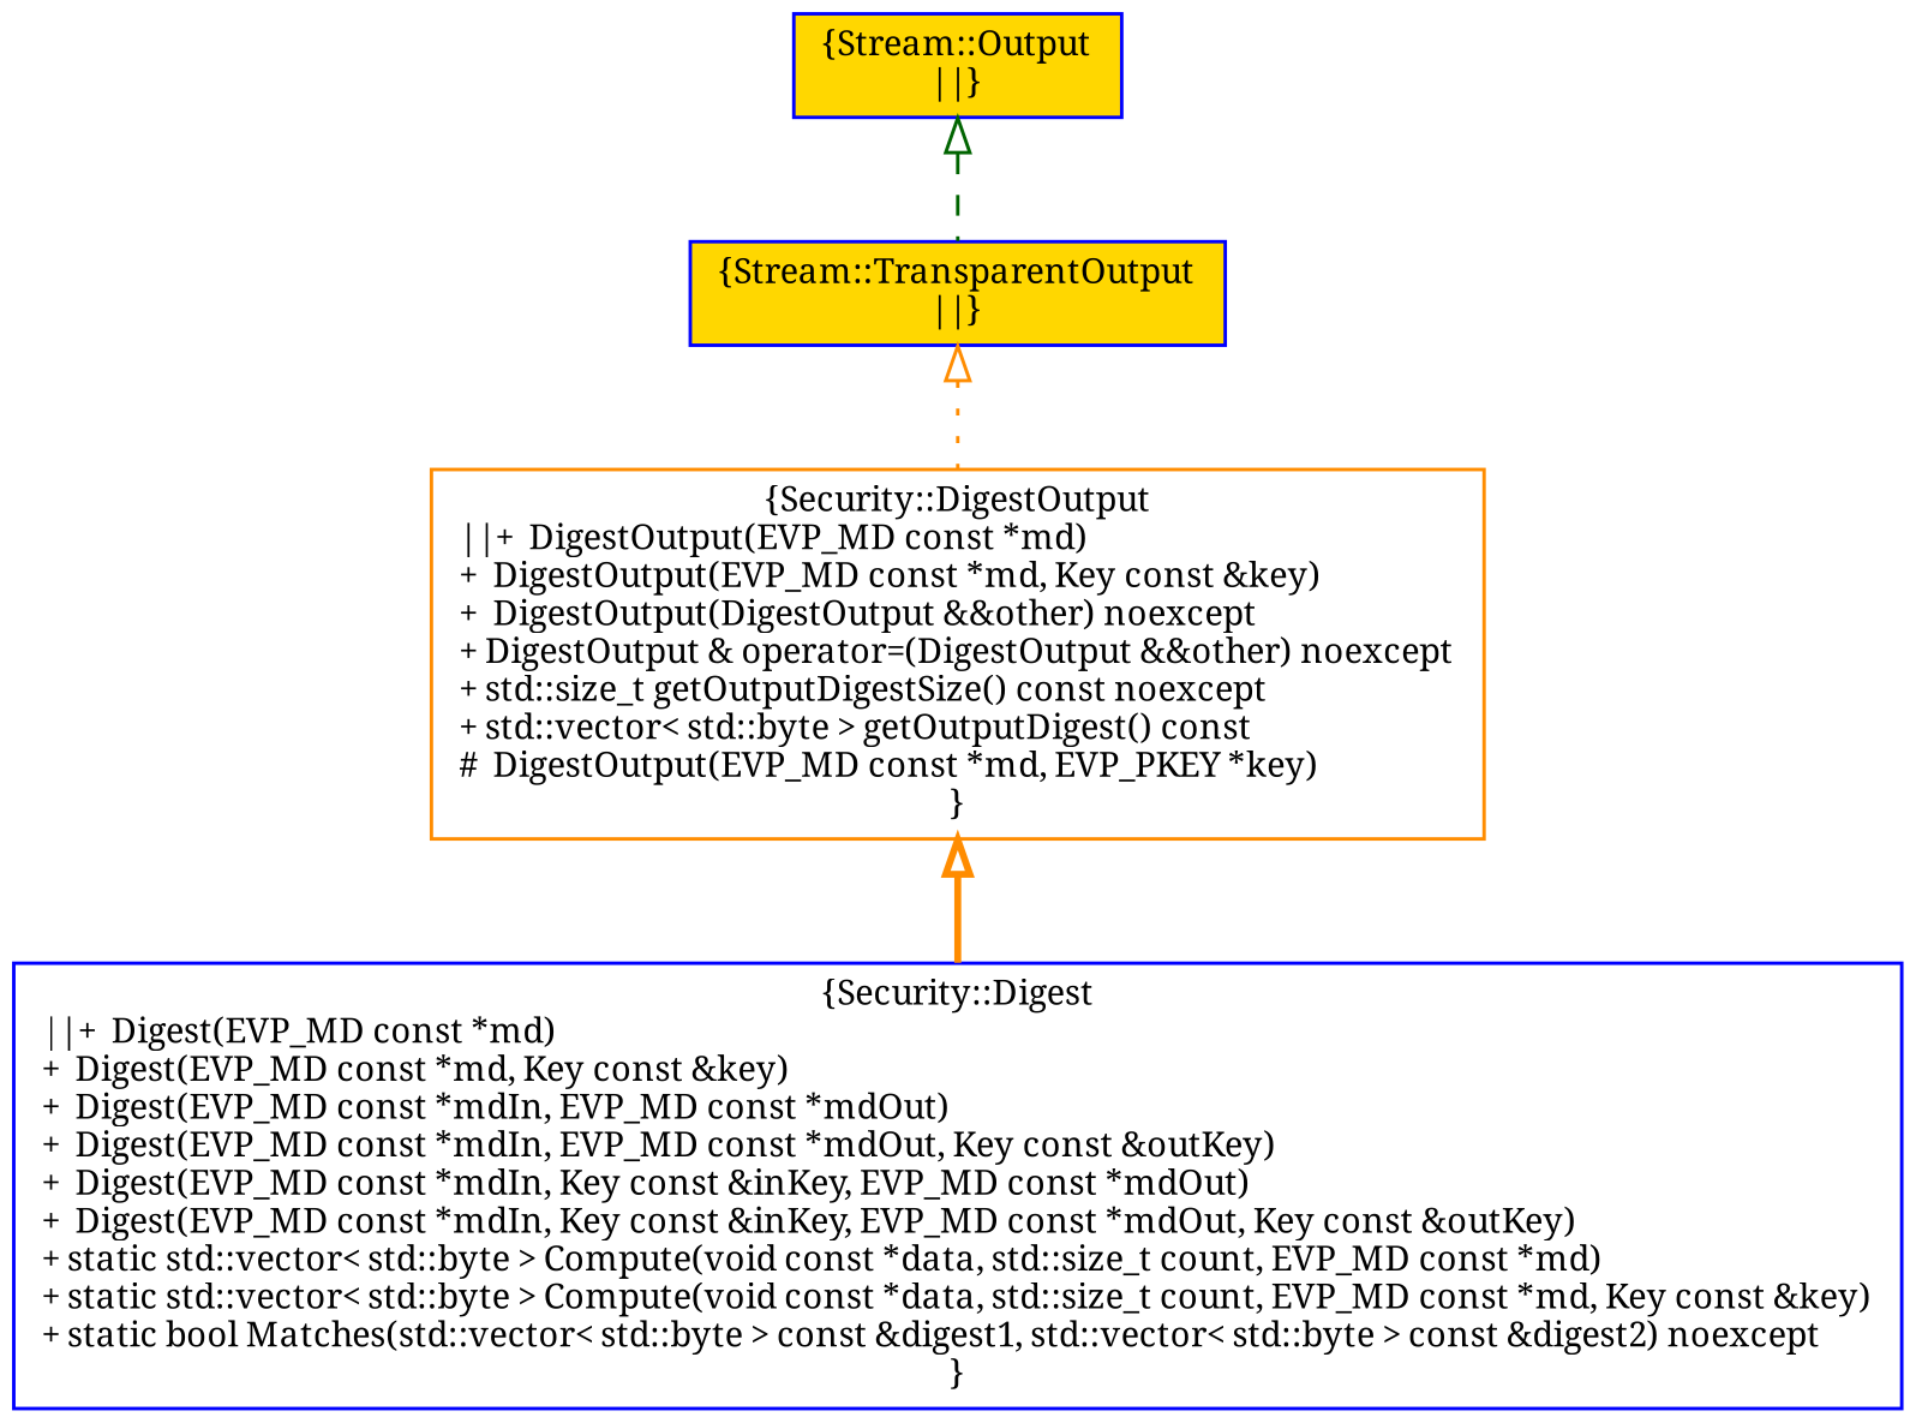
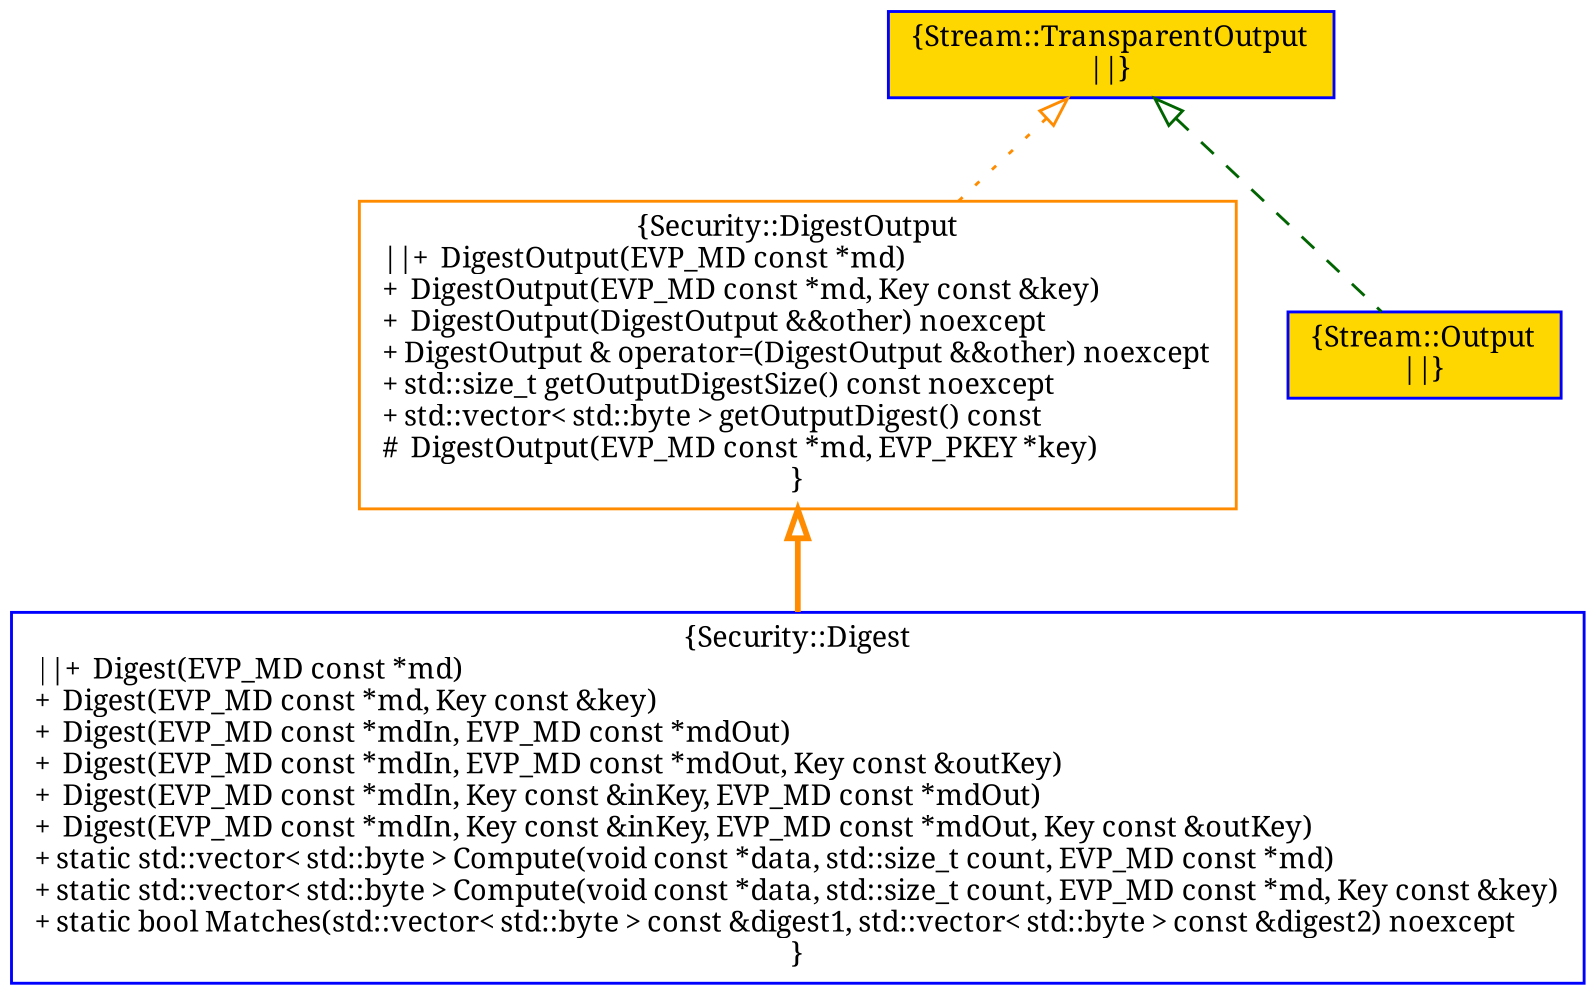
  digraph {
    fontname="Noto Serif"
    node [color=blue fillcolor=white fontname="Noto Serif" fontsize=10 shape=box style=filled]
    edge [arrowtail=onormal color=darkorange dir=back fontname="Noto Serif" fontsize=10 labelfontname=Helvetica labelfontsize=10]
    n1 [color=darkorange fontcolor=black height=0.2 label="{Security::DigestOutput\n||+  DigestOutput(EVP_MD const *md)\l+  DigestOutput(EVP_MD const *md, Key const &key)\l+  DigestOutput(DigestOutput &&other) noexcept\l+ DigestOutput & operator=(DigestOutput &&other) noexcept\l+ std::size_t getOutputDigestSize() const noexcept\l+ std::vector\< std::byte \> getOutputDigest() const\l#  DigestOutput(EVP_MD const *md, EVP_PKEY *key)\l}" width=0.4]
    n2 [height=0.2 label="{Security::Digest\n||+  Digest(EVP_MD const *md)\l+  Digest(EVP_MD const *md, Key const &key)\l+  Digest(EVP_MD const *mdIn, EVP_MD const *mdOut)\l+  Digest(EVP_MD const *mdIn, EVP_MD const *mdOut, Key const &outKey)\l+  Digest(EVP_MD const *mdIn, Key const &inKey, EVP_MD const *mdOut)\l+  Digest(EVP_MD const *mdIn, Key const &inKey, EVP_MD const *mdOut, Key const &outKey)\l+ static std::vector\< std::byte \> Compute(void const *data, std::size_t count, EVP_MD const *md)\l+ static std::vector\< std::byte \> Compute(void const *data, std::size_t count, EVP_MD const *md, Key const &key)\l+ static bool Matches(std::vector\< std::byte \> const &digest1, std::vector\< std::byte \> const &digest2) noexcept\l}" width=0.4]
    n3 [fillcolor=gold height=0.2 label="{Stream::TransparentOutput\n||}" width=0.4]
    n4 [fillcolor=gold height=0.2 label="{Stream::Output\n||}" width=0.4]
    n1 -> n2 [style=bold]
    n3 -> n1 [style=dotted]
-   n4 -> n3 [color=darkgreen style=dashed]
+   n3 -> n4 [color=darkgreen style=dashed]
  }
